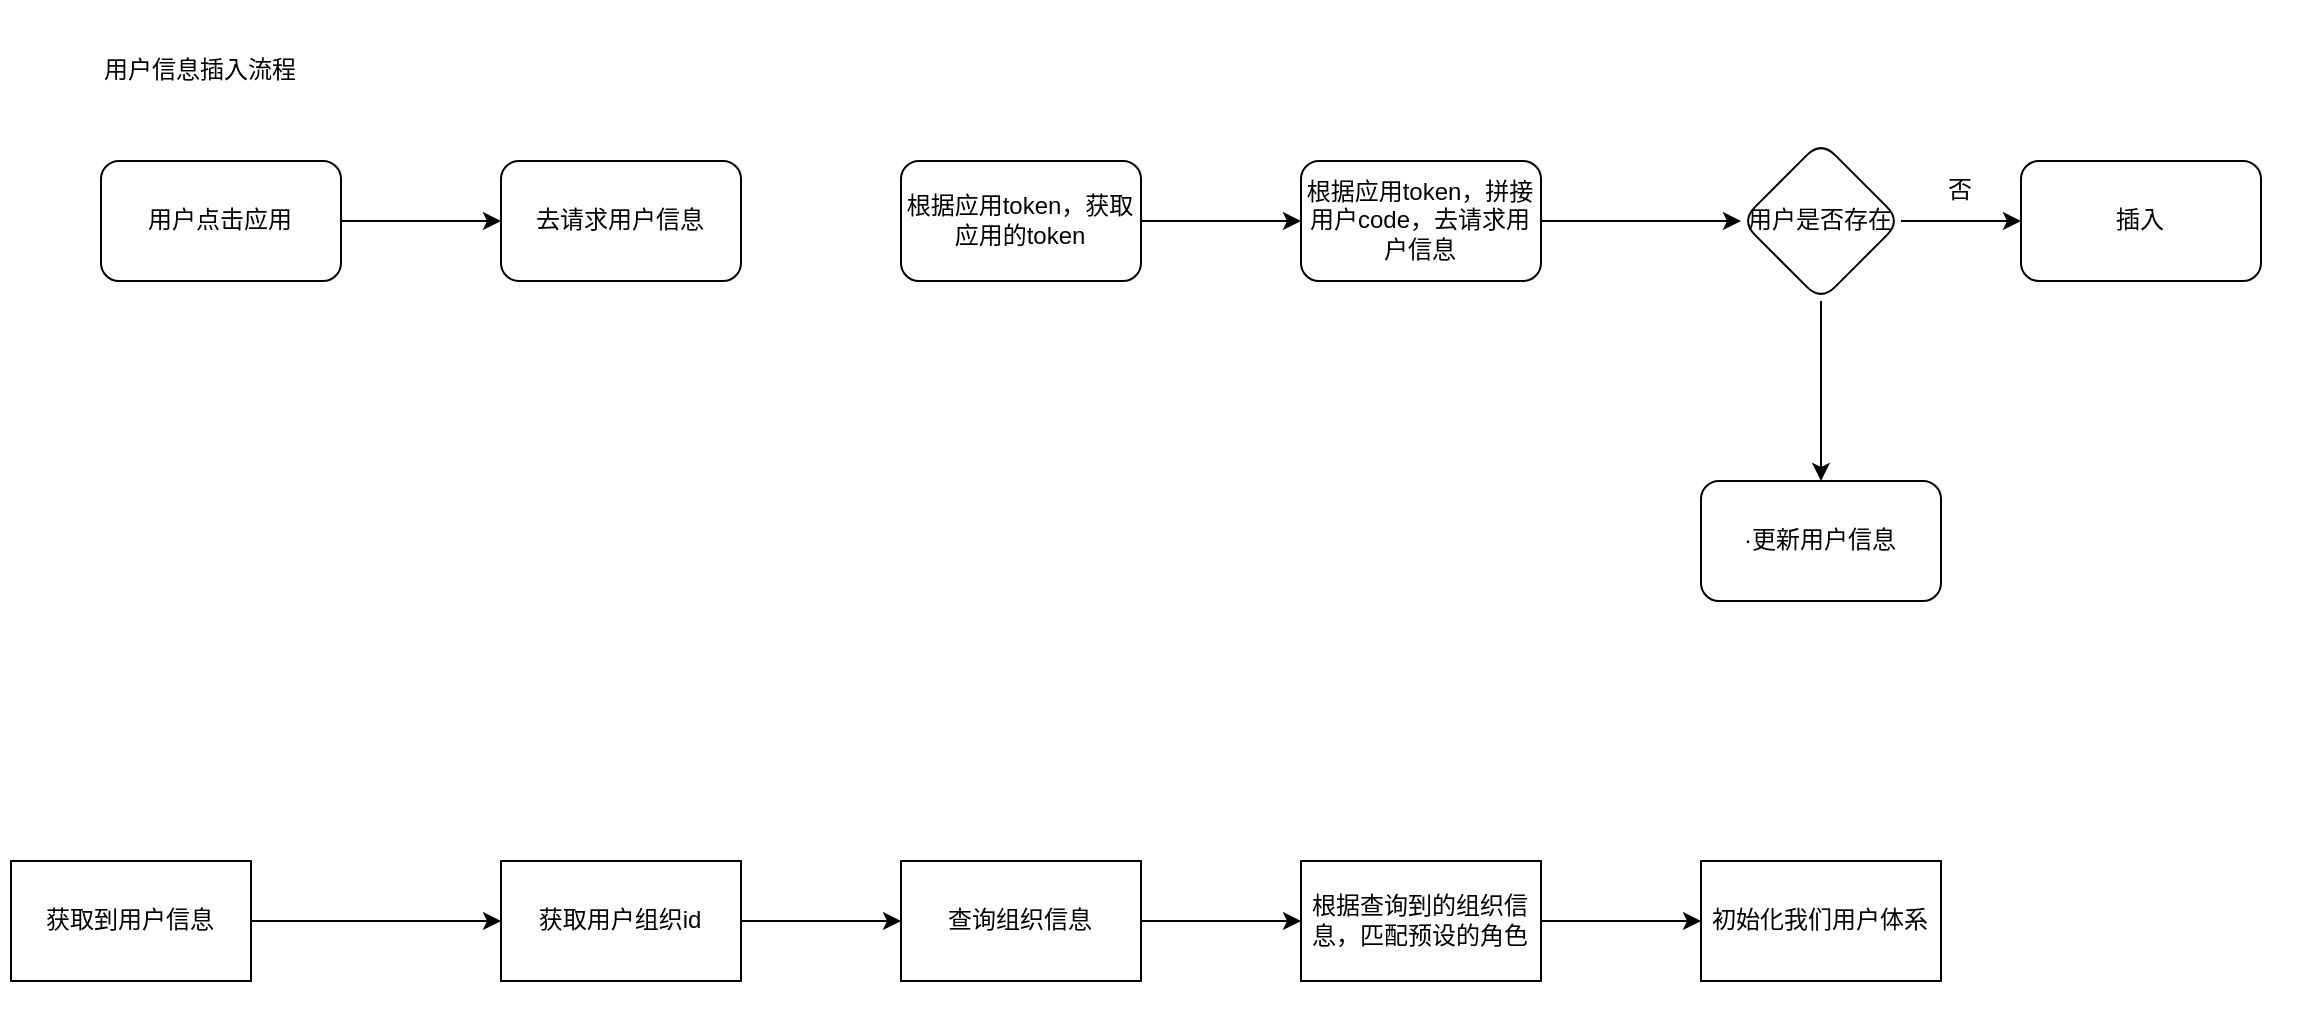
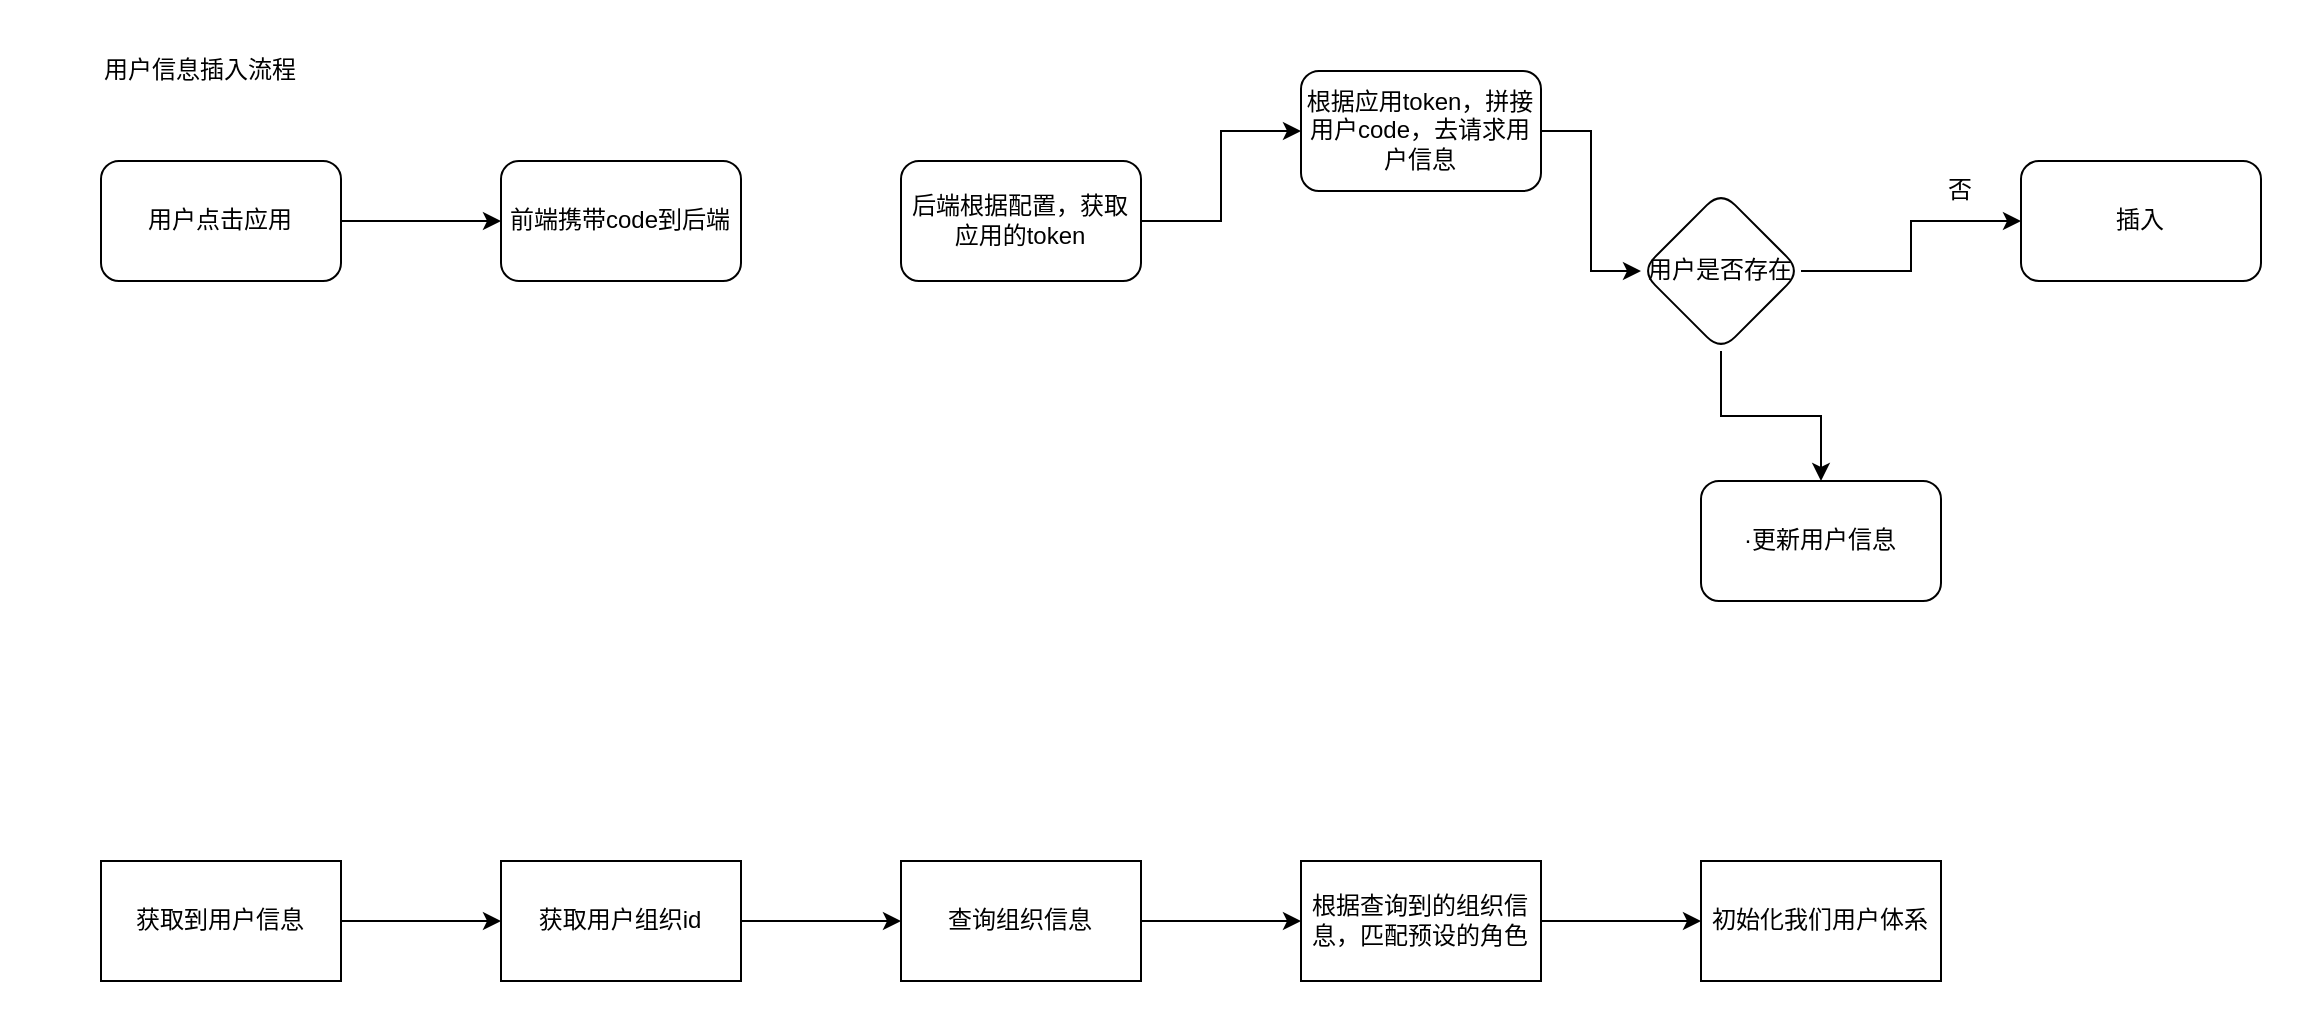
  <mxCell id="0" />
  <mxCell id="1" parent="0" />
  <mxCell id="2" value="" style="edgeStyle=orthogonalEdgeStyle;rounded=0;orthogonalLoop=1;jettySize=auto;html=1;" edge="1" parent="1" source="3" target="4"><mxGeometry relative="1" as="geometry" /></mxCell>
  <mxCell id="3" value="用户点击应用" style="rounded=1;whiteSpace=wrap;html=1;" vertex="1" parent="1"><mxGeometry x="50" y="80" width="120" height="60" as="geometry" /></mxCell>
- <mxCell id="4" value="去请求用户信息" style="whiteSpace=wrap;html=1;rounded=1;" vertex="1" parent="1"><mxGeometry x="250" y="80" width="120" height="60" as="geometry" /></mxCell>
+ <mxCell id="4" value="前端携带code到后端" style="whiteSpace=wrap;html=1;rounded=1;" vertex="1" parent="1"><mxGeometry x="250" y="80" width="120" height="60" as="geometry" /></mxCell>
  <mxCell id="5" value="" style="edgeStyle=orthogonalEdgeStyle;rounded=0;orthogonalLoop=1;jettySize=auto;html=1;" edge="1" parent="1" source="6" target="8"><mxGeometry relative="1" as="geometry" /></mxCell>
- <mxCell id="6" value="根据应用token，获取应用的token" style="whiteSpace=wrap;html=1;rounded=1;" vertex="1" parent="1"><mxGeometry x="450" y="80" width="120" height="60" as="geometry" /></mxCell>
+ <mxCell id="6" value="后端根据配置，获取应用的token" style="whiteSpace=wrap;html=1;rounded=1;" vertex="1" parent="1"><mxGeometry x="450" y="80" width="120" height="60" as="geometry" /></mxCell>
  <mxCell id="7" value="" style="edgeStyle=orthogonalEdgeStyle;rounded=0;orthogonalLoop=1;jettySize=auto;html=1;" edge="1" parent="1" source="8" target="11"><mxGeometry relative="1" as="geometry" /></mxCell>
- <mxCell id="8" value="根据应用token，拼接用户code，去请求用户信息" style="whiteSpace=wrap;html=1;rounded=1;" vertex="1" parent="1"><mxGeometry x="650" y="80" width="120" height="60" as="geometry" /></mxCell>
+ <mxCell id="8" value="根据应用token，拼接用户code，去请求用户信息" style="whiteSpace=wrap;html=1;rounded=1;" vertex="1" parent="1"><mxGeometry x="650" y="35" width="120" height="60" as="geometry" /></mxCell>
  <mxCell id="9" value="" style="edgeStyle=orthogonalEdgeStyle;rounded=0;orthogonalLoop=1;jettySize=auto;html=1;" edge="1" parent="1" source="11" target="12"><mxGeometry relative="1" as="geometry" /></mxCell>
  <mxCell id="10" value="" style="edgeStyle=orthogonalEdgeStyle;rounded=0;orthogonalLoop=1;jettySize=auto;html=1;" edge="1" parent="1" source="11" target="14"><mxGeometry relative="1" as="geometry" /></mxCell>
- <mxCell id="11" value="用户是否存在" style="rhombus;whiteSpace=wrap;html=1;rounded=1;" vertex="1" parent="1"><mxGeometry x="870" y="70" width="80" height="80" as="geometry" /></mxCell>
+ <mxCell id="11" value="用户是否存在" style="rhombus;whiteSpace=wrap;html=1;rounded=1;" vertex="1" parent="1"><mxGeometry x="820" y="95" width="80" height="80" as="geometry" /></mxCell>
  <mxCell id="12" value="插入" style="whiteSpace=wrap;html=1;rounded=1;" vertex="1" parent="1"><mxGeometry x="1010" y="80" width="120" height="60" as="geometry" /></mxCell>
  <mxCell id="13" value="否" style="text;html=1;align=center;verticalAlign=middle;whiteSpace=wrap;rounded=0;" vertex="1" parent="1"><mxGeometry x="950" y="80" width="60" height="30" as="geometry" /></mxCell>
  <mxCell id="14" value="·更新用户信息" style="whiteSpace=wrap;html=1;rounded=1;" vertex="1" parent="1"><mxGeometry x="850" y="240" width="120" height="60" as="geometry" /></mxCell>
  <mxCell id="15" value="用户信息插入流程" style="text;html=1;align=center;verticalAlign=middle;whiteSpace=wrap;rounded=0;" vertex="1" parent="1"><mxGeometry x="20" y="20" width="160" height="30" as="geometry" /></mxCell>
  <mxCell id="16" value="" style="edgeStyle=orthogonalEdgeStyle;rounded=0;orthogonalLoop=1;jettySize=auto;html=1;" edge="1" parent="1" source="17" target="19"><mxGeometry relative="1" as="geometry" /></mxCell>
- <mxCell id="17" value="获取到用户信息" style="rounded=0;whiteSpace=wrap;html=1;" vertex="1" parent="1"><mxGeometry x="5" y="430" width="120" height="60" as="geometry" /></mxCell>
+ <mxCell id="17" value="获取到用户信息" style="rounded=0;whiteSpace=wrap;html=1;" vertex="1" parent="1"><mxGeometry x="50" y="430" width="120" height="60" as="geometry" /></mxCell>
  <mxCell id="18" value="" style="edgeStyle=orthogonalEdgeStyle;rounded=0;orthogonalLoop=1;jettySize=auto;html=1;" edge="1" parent="1" source="19" target="21"><mxGeometry relative="1" as="geometry" /></mxCell>
  <mxCell id="19" value="获取用户组织id" style="whiteSpace=wrap;html=1;rounded=0;" vertex="1" parent="1"><mxGeometry x="250" y="430" width="120" height="60" as="geometry" /></mxCell>
  <mxCell id="20" value="" style="edgeStyle=orthogonalEdgeStyle;rounded=0;orthogonalLoop=1;jettySize=auto;html=1;" edge="1" parent="1" source="21" target="23"><mxGeometry relative="1" as="geometry" /></mxCell>
  <mxCell id="21" value="查询组织信息" style="whiteSpace=wrap;html=1;rounded=0;" vertex="1" parent="1"><mxGeometry x="450" y="430" width="120" height="60" as="geometry" /></mxCell>
  <mxCell id="22" value="" style="edgeStyle=orthogonalEdgeStyle;rounded=0;orthogonalLoop=1;jettySize=auto;html=1;" edge="1" parent="1" source="23" target="24"><mxGeometry relative="1" as="geometry" /></mxCell>
  <mxCell id="23" value="根据查询到的组织信息，匹配预设的角色" style="whiteSpace=wrap;html=1;rounded=0;" vertex="1" parent="1"><mxGeometry x="650" y="430" width="120" height="60" as="geometry" /></mxCell>
  <mxCell id="24" value="初始化我们用户体系" style="whiteSpace=wrap;html=1;rounded=0;" vertex="1" parent="1"><mxGeometry x="850" y="430" width="120" height="60" as="geometry" /></mxCell>
